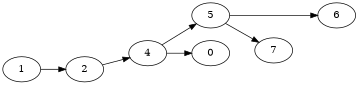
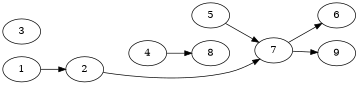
  digraph {
    rankdir=LR
    1
    2
    4
    5
-   8 [label=0]
+   8
+   3
    6
    7
+   9
    1 -> 2
-   2 -> 4
-   4 -> 5
+   2 -> 7
    4 -> 8
-   5 -> 6
+   7 -> 6
    5 -> 7
+   7 -> 9
  }
